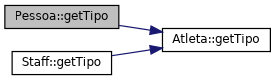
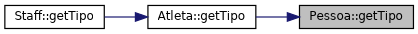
  digraph {
    rankdir=RL
    node [color=black fillcolor=white fontname=Helvetica fontsize=10 shape=record style=filled]
    edge [color=midnightblue dir=back fontname=Helvetica fontsize=10 labelfontname=Helvetica labelfontsize=10 style=solid]
    n1 [fillcolor=grey75 fontcolor=black height=0.2 label="Pessoa::getTipo" width=0.4]
    n2 [height=0.2 label="Atleta::getTipo" width=0.4]
    n3 [height=0.2 label="Staff::getTipo" width=0.4]
-   n2 -> n1
+   n1 -> n2
    n2 -> n3
  }
